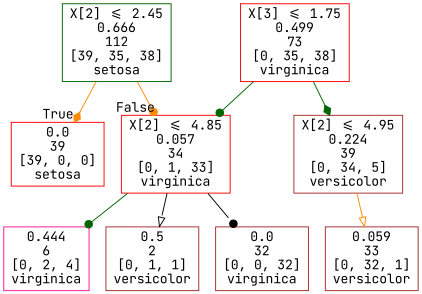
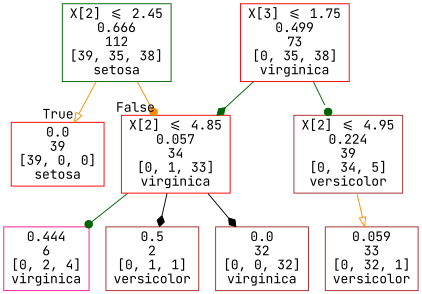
  digraph {
    fontname="JetBrains Mono"
    node [color=brown fontname="JetBrains Mono" shape=box]
    edge [arrowhead=dot color=darkorange fontname="JetBrains Mono"]
    n1 [color=darkgreen label="X[2] <= 2.45\n0.666\n112\n[39, 35, 38]\nsetosa"]
    n2 [color=red label="0.0\n39\n[39, 0, 0]\nsetosa"]
    n3 [color=red label="X[2] <= 4.85\n0.057\n34\n[0, 1, 33]\nvirginica"]
    n4 [color=red label="X[3] <= 1.75\n0.499\n73\n[0, 35, 38]\nvirginica"]
    n5 [label="X[2] <= 4.95\n0.224\n39\n[0, 34, 5]\nversicolor"]
    n6 [label="0.059\n33\n[0, 32, 1]\nversicolor"]
    n7 [color=deeppink label="0.444\n6\n[0, 2, 4]\nvirginica"]
    n8 [label="0.5\n2\n[0, 1, 1]\nversicolor"]
    n9 [label="0.0\n32\n[0, 0, 32]\nvirginica"]
-   n1 -> n2 [arrowhead=diamond headlabel=True labelangle=45 labeldistance=2.5]
+   n1 -> n2 [arrowhead=onormal headlabel=True labelangle=45 labeldistance=2.5]
    n1 -> n3 [headlabel=False labelangle=-45 labeldistance=2.5]
    n3 -> n7 [color=darkgreen]
-   n3 -> n8 [arrowhead=onormal color=black]
-   n3 -> n9 [color=black]
-   n4 -> n3 [color=darkgreen]
-   n4 -> n5 [arrowhead=diamond color=darkgreen]
+   n3 -> n8 [arrowhead=diamond color=black]
+   n3 -> n9 [arrowhead=diamond color=black]
+   n4 -> n3 [arrowhead=diamond color=darkgreen]
+   n4 -> n5 [color=darkgreen]
    n5 -> n6 [arrowhead=onormal]
  }
